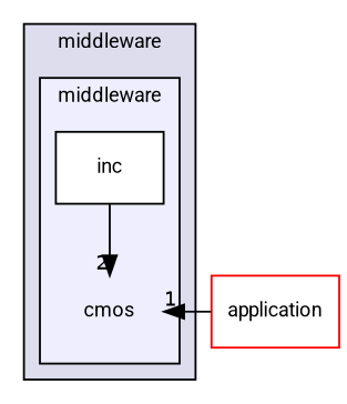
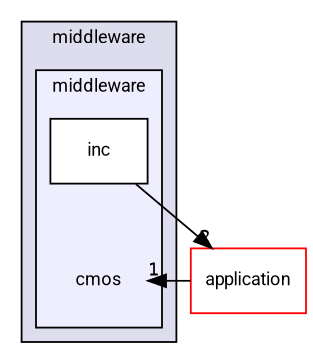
  digraph {
    compound=true
    fontname=Roboto
    node [fontname=Roboto fontsize=10 shape=box fillcolor=white style=filled]
    edge [fontname=Roboto labeldistance=1.5 labelfontname=Helvetica labelfontsize=10]
    n1 [label=cmos shape=plaintext fillcolor="" style=""]
    n2 [color=black label=inc]
    n3 [color=red label=application]
    subgraph cluster_1 {
      bgcolor="#ddddee"
      fontsize=10
      label=middleware
      pencolor=black
      subgraph cluster_2 {
        bgcolor="#eeeeff"
        fontsize=10
        label=middleware
        pencolor=black
        n1
        n2
      }
    }
-   n2 -> n1 [headlabel=2]
+   n2 -> n3 [headlabel=2]
    n3 -> n1 [headlabel=1]
  }
